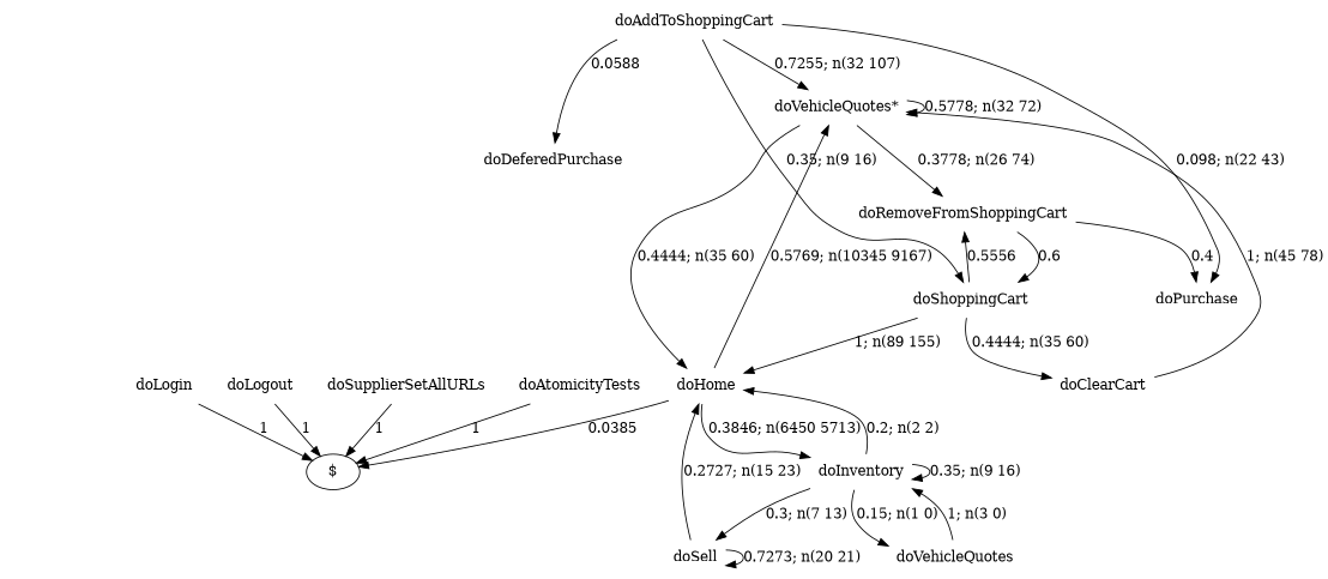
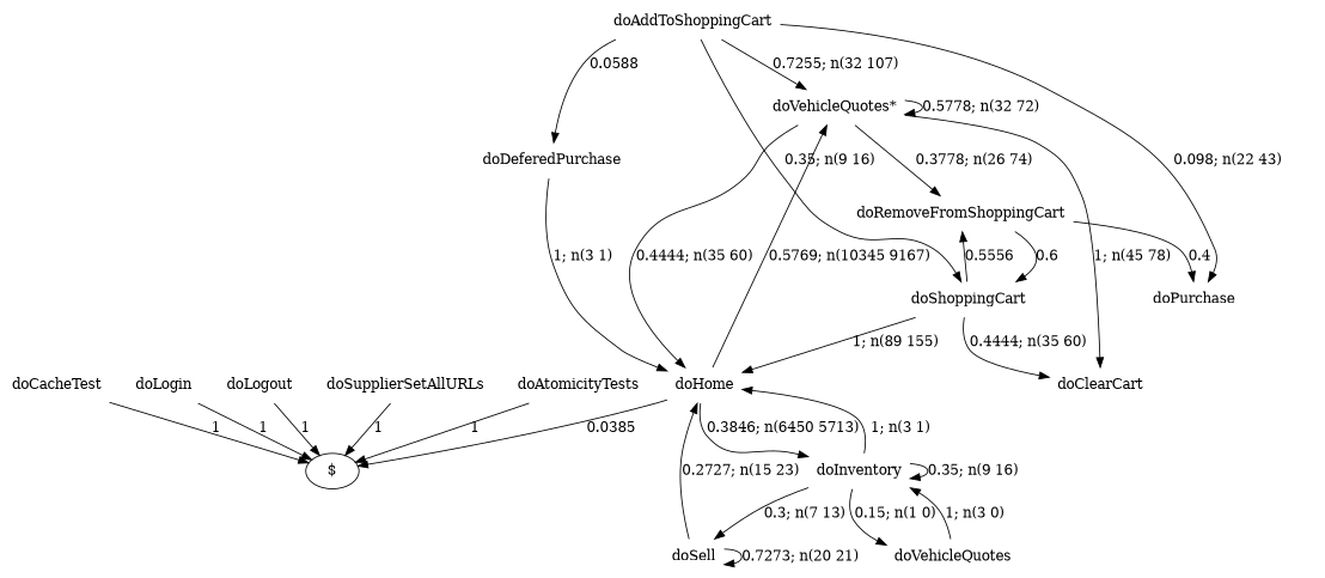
  digraph {
    node [shape=none]
    edge [style=solid]
    n1 [label="doVehicleQuotes*"]
    n2 [label=doHome]
    n3 [label=doRemoveFromShoppingCart]
    n4 [label=doAddToShoppingCart]
    n5 [label=doDeferedPurchase]
    n6 [label=doShoppingCart]
    n7 [label=doPurchase]
    "$" [shape=""]
    n9 [label=doInventory]
    n10 [label=doSupplierSetAllURLs]
    n11 [label=doAtomicityTests]
+   n12 [label=doCacheTest]
    n13 [label=doLogin]
    n14 [label=doClearCart]
    n15 [label=doSell]
    n16 [label=doVehicleQuotes]
    n17 [label=doLogout]
    n1 -> n1 [label="0.5778; n(32 72)"]
    n1 -> n2 [label="0.4444; n(35 60)"]
    n1 -> n3 [label="0.3778; n(26 74)"]
    n2 -> n1 [label="0.5769; n(10345 9167)"]
    n2 -> "$" [label=0.0385]
    n2 -> n9 [label="0.3846; n(6450 5713)"]
    n3 -> n6 [label=0.6]
    n3 -> n7 [label=0.4]
    n4 -> n1 [label="0.7255; n(32 107)"]
    n4 -> n5 [label=0.0588]
    n4 -> n6 [label="0.35; n(9 16)"]
    n4 -> n7 [label="0.098; n(22 43)"]
+   n5 -> n2 [label="1; n(3 1)"]
    n6 -> n2 [label="1; n(89 155)"]
    n6 -> n3 [label=0.5556]
    n6 -> n14 [label="0.4444; n(35 60)"]
-   n9 -> n2 [label="0.2; n(2 2)"]
+   n9 -> n2 [label="1; n(3 1)"]
    n9 -> n9 [label="0.35; n(9 16)"]
    n9 -> n15 [label="0.3; n(7 13)"]
    n9 -> n16 [label="0.15; n(1 0)"]
    n10 -> "$" [label=1]
    n11 -> "$" [label=1]
+   n12 -> "$" [label=1]
    n13 -> "$" [label=1]
-   n14 -> n1 [label="1; n(45 78)"]
+   n1 -> n14 [label="1; n(45 78)"]
    n15 -> n2 [label="0.2727; n(15 23)"]
    n15 -> n15 [label="0.7273; n(20 21)"]
    n16 -> n9 [label="1; n(3 0)"]
    n17 -> "$" [label=1]
  }
